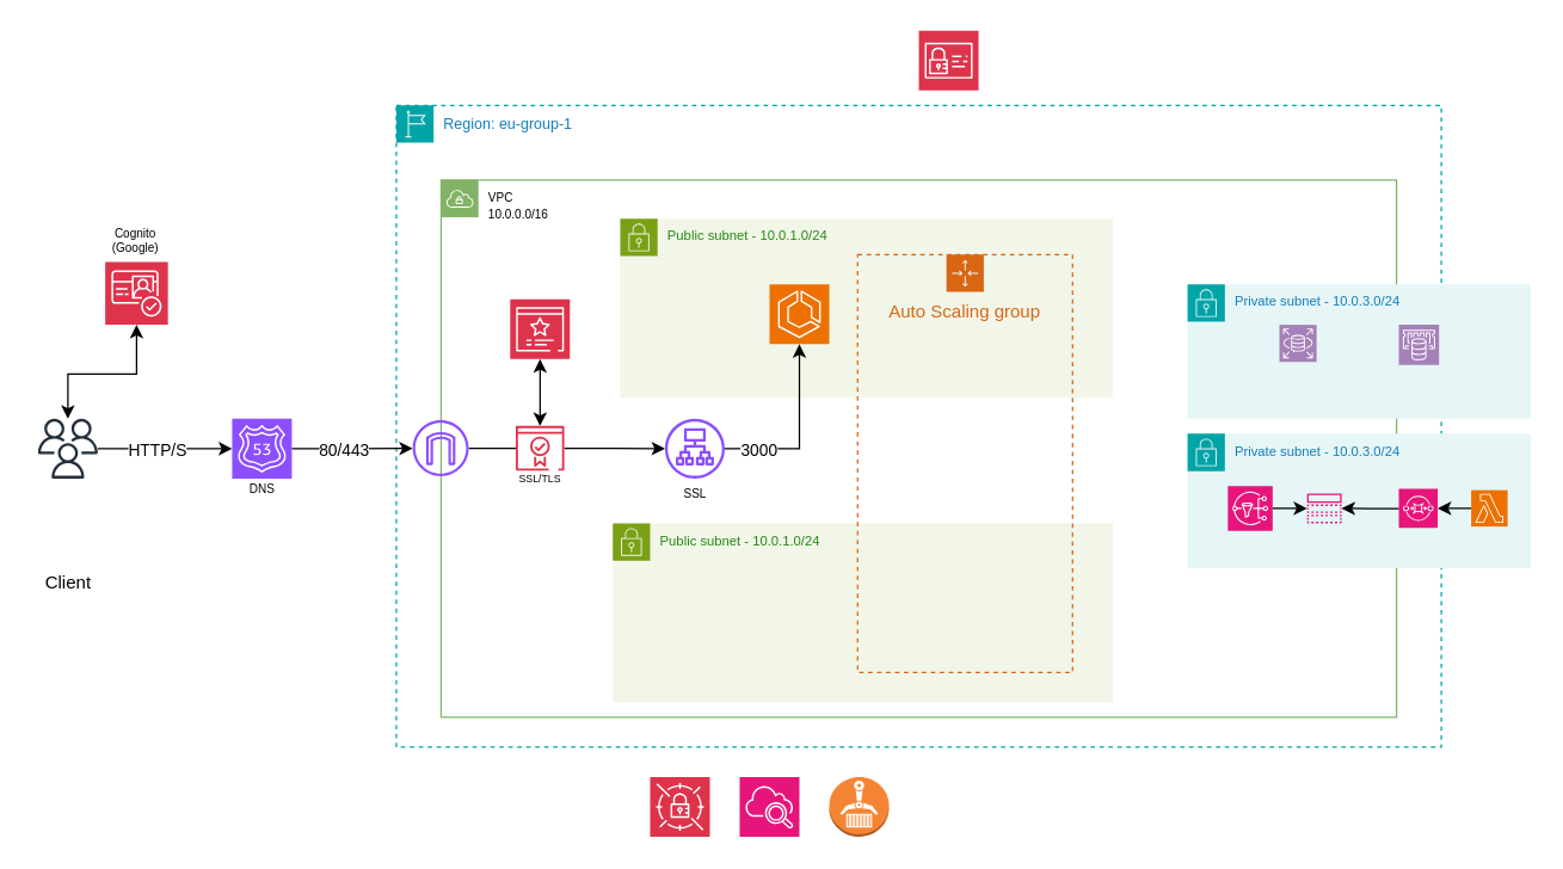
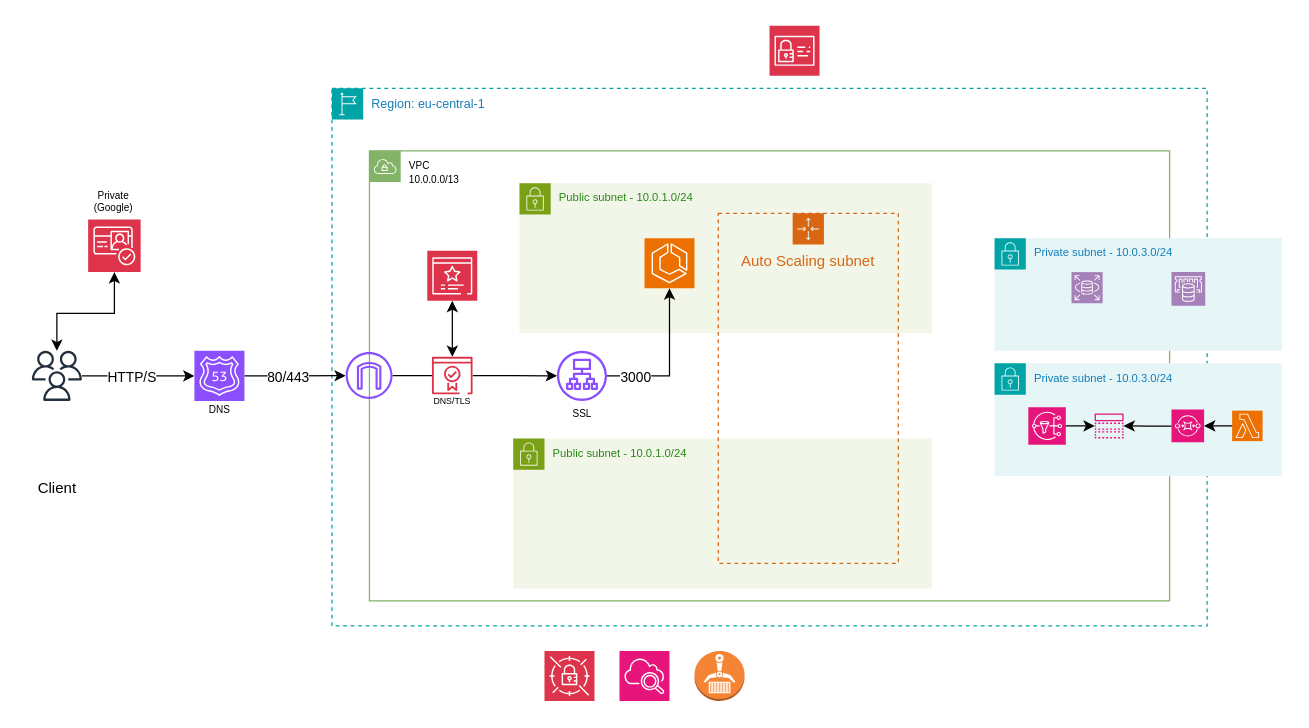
  <mxCell id="0" />
  <mxCell id="1" parent="0" />
- <mxCell id="2" value="&lt;font style=&quot;font-size: 8px;&quot;&gt;VPC&lt;/font&gt;&lt;div&gt;&lt;font style=&quot;font-size: 8px;&quot;&gt;10.0.0.0/16&lt;/font&gt;&lt;/div&gt;" style="sketch=0;outlineConnect=0;html=1;whiteSpace=wrap;fontSize=9;fontStyle=0;shape=mxgraph.aws4.group;grIcon=mxgraph.aws4.group_vpc;strokeColor=#82b366;fillColor=none;verticalAlign=top;align=left;spacingLeft=30;dashed=0;" parent="1" vertex="1"><mxGeometry x="295" y="120" width="640" height="360" as="geometry" /></mxCell>
- <mxCell id="3" value="Region: eu-group-1" style="points=[[0,0],[0.25,0],[0.5,0],[0.75,0],[1,0],[1,0.25],[1,0.5],[1,0.75],[1,1],[0.75,1],[0.5,1],[0.25,1],[0,1],[0,0.75],[0,0.5],[0,0.25]];outlineConnect=0;gradientColor=none;html=1;whiteSpace=wrap;fontSize=10;fontStyle=0;container=0;pointerEvents=0;collapsible=0;recursiveResize=0;shape=mxgraph.aws4.group;grIcon=mxgraph.aws4.group_region;strokeColor=#00A4A6;fillColor=none;verticalAlign=top;align=left;spacingLeft=30;fontColor=#147EBA;dashed=1;" parent="1" vertex="1"><mxGeometry x="265" y="70" width="700" height="430" as="geometry" /></mxCell>
+ <mxCell id="2" value="&lt;font style=&quot;font-size: 8px;&quot;&gt;VPC&lt;/font&gt;&lt;div&gt;&lt;font style=&quot;font-size: 8px;&quot;&gt;10.0.0.0/13&lt;/font&gt;&lt;/div&gt;" style="sketch=0;outlineConnect=0;html=1;whiteSpace=wrap;fontSize=9;fontStyle=0;shape=mxgraph.aws4.group;grIcon=mxgraph.aws4.group_vpc;strokeColor=#82b366;fillColor=none;verticalAlign=top;align=left;spacingLeft=30;dashed=0;" parent="1" vertex="1"><mxGeometry x="295" y="120" width="640" height="360" as="geometry" /></mxCell>
+ <mxCell id="3" value="Region: eu-central-1" style="points=[[0,0],[0.25,0],[0.5,0],[0.75,0],[1,0],[1,0.25],[1,0.5],[1,0.75],[1,1],[0.75,1],[0.5,1],[0.25,1],[0,1],[0,0.75],[0,0.5],[0,0.25]];outlineConnect=0;gradientColor=none;html=1;whiteSpace=wrap;fontSize=10;fontStyle=0;container=0;pointerEvents=0;collapsible=0;recursiveResize=0;shape=mxgraph.aws4.group;grIcon=mxgraph.aws4.group_region;strokeColor=#00A4A6;fillColor=none;verticalAlign=top;align=left;spacingLeft=30;fontColor=#147EBA;dashed=1;" parent="1" vertex="1"><mxGeometry x="265" y="70" width="700" height="430" as="geometry" /></mxCell>
  <mxCell id="4" value="Public subnet - 10.0.1.0/24" style="points=[[0,0],[0.25,0],[0.5,0],[0.75,0],[1,0],[1,0.25],[1,0.5],[1,0.75],[1,1],[0.75,1],[0.5,1],[0.25,1],[0,1],[0,0.75],[0,0.5],[0,0.25]];outlineConnect=0;gradientColor=none;html=1;fontSize=9;fontStyle=0;container=1;pointerEvents=0;collapsible=0;recursiveResize=0;shape=mxgraph.aws4.group;grIcon=mxgraph.aws4.group_security_group;grStroke=0;strokeColor=#7AA116;fillColor=#F2F6E8;verticalAlign=top;align=left;spacingLeft=30;fontColor=#248814;dashed=0;whiteSpace=wrap;" parent="1" vertex="1"><mxGeometry x="415" y="146" width="330" height="120" as="geometry" /></mxCell>
  <mxCell id="5" value="" style="sketch=0;outlineConnect=0;fontColor=#232F3E;gradientColor=none;fillColor=#232F3D;strokeColor=none;dashed=0;verticalLabelPosition=bottom;verticalAlign=top;align=center;html=1;fontSize=12;fontStyle=0;aspect=fixed;pointerEvents=1;shape=mxgraph.aws4.users;" parent="1" vertex="1"><mxGeometry x="25" y="280" width="40" height="40" as="geometry" /></mxCell>
  <mxCell id="6" style="edgeStyle=orthogonalEdgeStyle;rounded=0;orthogonalLoop=1;jettySize=auto;html=1;" parent="1" source="8" target="26" edge="1"><mxGeometry relative="1" as="geometry" /></mxCell>
  <mxCell id="7" value="80/443" style="edgeLabel;html=1;align=center;verticalAlign=middle;resizable=0;points=[];" vertex="1" connectable="0" parent="6"><mxGeometry x="-0.302" y="3" relative="1" as="geometry"><mxPoint x="6" y="3" as="offset" /></mxGeometry></mxCell>
  <mxCell id="8" value="" style="points=[[0,0,0],[0.25,0,0],[0.5,0,0],[0.75,0,0],[1,0,0],[0,1,0],[0.25,1,0],[0.5,1,0],[0.75,1,0],[1,1,0],[0,0.25,0],[0,0.5,0],[0,0.75,0],[1,0.25,0],[1,0.5,0],[1,0.75,0]];outlineConnect=0;fontColor=#232F3E;fillColor=#8C4FFF;strokeColor=#ffffff;dashed=0;verticalLabelPosition=bottom;verticalAlign=top;align=center;html=1;fontSize=12;fontStyle=0;aspect=fixed;shape=mxgraph.aws4.resourceIcon;resIcon=mxgraph.aws4.route_53;shadow=0;" parent="1" vertex="1"><mxGeometry x="155" y="280" width="40" height="40" as="geometry" /></mxCell>
  <mxCell id="9" style="edgeStyle=orthogonalEdgeStyle;rounded=0;orthogonalLoop=1;jettySize=auto;html=1;entryX=0;entryY=0.5;entryDx=0;entryDy=0;entryPerimeter=0;" parent="1" source="5" target="8" edge="1"><mxGeometry relative="1" as="geometry" /></mxCell>
  <mxCell id="10" value="HTTP/S" style="edgeLabel;html=1;align=center;verticalAlign=middle;resizable=0;points=[];" vertex="1" connectable="0" parent="9"><mxGeometry x="-0.418" y="-2" relative="1" as="geometry"><mxPoint x="13" y="-2" as="offset" /></mxGeometry></mxCell>
  <mxCell id="11" value="Client" style="text;html=1;align=center;verticalAlign=middle;resizable=0;points=[];autosize=1;strokeColor=none;fillColor=none;" vertex="1" parent="1"><mxGeometry x="20" y="375" width="50" height="30" as="geometry" /></mxCell>
  <mxCell id="12" value="Private subnet - 10.0.3.0/24" style="points=[[0,0],[0.25,0],[0.5,0],[0.75,0],[1,0],[1,0.25],[1,0.5],[1,0.75],[1,1],[0.75,1],[0.5,1],[0.25,1],[0,1],[0,0.75],[0,0.5],[0,0.25]];outlineConnect=0;gradientColor=none;html=1;whiteSpace=wrap;fontSize=9;fontStyle=0;container=1;pointerEvents=0;collapsible=0;recursiveResize=0;shape=mxgraph.aws4.group;grIcon=mxgraph.aws4.group_security_group;grStroke=0;strokeColor=#00A4A6;fillColor=#E6F6F7;verticalAlign=top;align=left;spacingLeft=30;fontColor=#147EBA;dashed=0;" parent="1" vertex="1"><mxGeometry x="795" y="190" width="230" height="90" as="geometry" /></mxCell>
  <mxCell id="13" value="" style="sketch=0;points=[[0,0,0],[0.25,0,0],[0.5,0,0],[0.75,0,0],[1,0,0],[0,1,0],[0.25,1,0],[0.5,1,0],[0.75,1,0],[1,1,0],[0,0.25,0],[0,0.5,0],[0,0.75,0],[1,0.25,0],[1,0.5,0],[1,0.75,0]];outlineConnect=0;fontColor=#232F3E;fillColor=#A680B8;strokeColor=#ffffff;dashed=0;verticalLabelPosition=bottom;verticalAlign=top;align=center;html=1;fontSize=12;fontStyle=0;aspect=fixed;shape=mxgraph.aws4.resourceIcon;resIcon=mxgraph.aws4.elasticache;" parent="12" vertex="1"><mxGeometry x="141.5" y="27" width="27" height="27" as="geometry" /></mxCell>
  <mxCell id="14" style="edgeStyle=orthogonalEdgeStyle;rounded=0;orthogonalLoop=1;jettySize=auto;html=1;" edge="1" parent="1" source="28" target="42"><mxGeometry relative="1" as="geometry" /></mxCell>
  <mxCell id="15" value="" style="sketch=0;points=[[0,0,0],[0.25,0,0],[0.5,0,0],[0.75,0,0],[1,0,0],[0,1,0],[0.25,1,0],[0.5,1,0],[0.75,1,0],[1,1,0],[0,0.25,0],[0,0.5,0],[0,0.75,0],[1,0.25,0],[1,0.5,0],[1,0.75,0]];outlineConnect=0;fontColor=#232F3E;fillColor=#ED7100;strokeColor=#ffffff;dashed=0;verticalLabelPosition=bottom;verticalAlign=top;align=center;html=1;fontSize=12;fontStyle=0;aspect=fixed;shape=mxgraph.aws4.resourceIcon;resIcon=mxgraph.aws4.ecs;" vertex="1" parent="1"><mxGeometry x="515" y="190" width="40" height="40" as="geometry" /></mxCell>
  <mxCell id="16" style="edgeStyle=orthogonalEdgeStyle;rounded=0;orthogonalLoop=1;jettySize=auto;html=1;" edge="1" parent="1" source="42" target="15"><mxGeometry relative="1" as="geometry" /></mxCell>
  <mxCell id="17" value="&lt;span&gt;3000&lt;/span&gt;" style="edgeLabel;html=1;align=center;verticalAlign=middle;resizable=0;points=[];labelBackgroundColor=default;" vertex="1" connectable="0" parent="16"><mxGeometry x="-0.25" y="1" relative="1" as="geometry"><mxPoint x="-23" y="1" as="offset" /></mxGeometry></mxCell>
  <mxCell id="18" value="" style="sketch=0;points=[[0,0,0],[0.25,0,0],[0.5,0,0],[0.75,0,0],[1,0,0],[0,1,0],[0.25,1,0],[0.5,1,0],[0.75,1,0],[1,1,0],[0,0.25,0],[0,0.5,0],[0,0.75,0],[1,0.25,0],[1,0.5,0],[1,0.75,0]];outlineConnect=0;fontColor=#232F3E;fillColor=#A680B8;strokeColor=#ffffff;dashed=0;verticalLabelPosition=bottom;verticalAlign=top;align=center;html=1;fontSize=12;fontStyle=0;aspect=fixed;shape=mxgraph.aws4.resourceIcon;resIcon=mxgraph.aws4.rds;" parent="1" vertex="1"><mxGeometry x="856.54" y="217" width="24.91" height="24.91" as="geometry" /></mxCell>
  <mxCell id="19" value="" style="sketch=0;points=[[0,0,0],[0.25,0,0],[0.5,0,0],[0.75,0,0],[1,0,0],[0,1,0],[0.25,1,0],[0.5,1,0],[0.75,1,0],[1,1,0],[0,0.25,0],[0,0.5,0],[0,0.75,0],[1,0.25,0],[1,0.5,0],[1,0.75,0]];outlineConnect=0;fontColor=#232F3E;fillColor=#DD344C;strokeColor=#ffffff;dashed=0;verticalLabelPosition=bottom;verticalAlign=top;align=center;html=1;fontSize=12;fontStyle=0;aspect=fixed;shape=mxgraph.aws4.resourceIcon;resIcon=mxgraph.aws4.cognito;" vertex="1" parent="1"><mxGeometry x="70" y="175" width="42" height="42" as="geometry" /></mxCell>
  <mxCell id="20" style="edgeStyle=orthogonalEdgeStyle;rounded=0;orthogonalLoop=1;jettySize=auto;html=1;entryX=0.5;entryY=1;entryDx=0;entryDy=0;entryPerimeter=0;startArrow=classic;startFill=1;" edge="1" parent="1" source="5" target="19"><mxGeometry relative="1" as="geometry"><Array as="points"><mxPoint x="45" y="250" /><mxPoint x="91" y="250" /></Array></mxGeometry></mxCell>
- <mxCell id="21" value="SSL/TLS" style="text;html=1;align=center;verticalAlign=middle;resizable=0;points=[];autosize=1;strokeColor=none;fillColor=none;fontSize=7;" vertex="1" parent="1"><mxGeometry x="336" y="311" width="50" height="20" as="geometry" /></mxCell>
+ <mxCell id="21" value="DNS/TLS" style="text;html=1;align=center;verticalAlign=middle;resizable=0;points=[];autosize=1;strokeColor=none;fillColor=none;fontSize=7;" vertex="1" parent="1"><mxGeometry x="336" y="311" width="50" height="20" as="geometry" /></mxCell>
  <mxCell id="22" value="" style="sketch=0;points=[[0,0,0],[0.25,0,0],[0.5,0,0],[0.75,0,0],[1,0,0],[0,1,0],[0.25,1,0],[0.5,1,0],[0.75,1,0],[1,1,0],[0,0.25,0],[0,0.5,0],[0,0.75,0],[1,0.25,0],[1,0.5,0],[1,0.75,0]];outlineConnect=0;fontColor=#232F3E;fillColor=#DD344C;strokeColor=#ffffff;dashed=0;verticalLabelPosition=bottom;verticalAlign=top;align=center;html=1;fontSize=12;fontStyle=0;aspect=fixed;shape=mxgraph.aws4.resourceIcon;resIcon=mxgraph.aws4.identity_and_access_management;" vertex="1" parent="1"><mxGeometry x="615" y="20" width="40" height="40" as="geometry" /></mxCell>
  <mxCell id="23" value="DNS" style="text;html=1;align=center;verticalAlign=middle;resizable=0;points=[];autosize=1;strokeColor=none;fillColor=none;fontSize=8;" vertex="1" parent="1"><mxGeometry x="155" y="317" width="40" height="20" as="geometry" /></mxCell>
- <mxCell id="24" value="Cognito&lt;div&gt;(Google)&lt;/div&gt;" style="text;html=1;align=center;verticalAlign=middle;resizable=0;points=[];autosize=1;strokeColor=none;fillColor=none;fontSize=8;" vertex="1" parent="1"><mxGeometry x="65" y="146" width="50" height="30" as="geometry" /></mxCell>
+ <mxCell id="24" value="Private&lt;div&gt;(Google)&lt;/div&gt;" style="text;html=1;align=center;verticalAlign=middle;resizable=0;points=[];autosize=1;strokeColor=none;fillColor=none;fontSize=8;" vertex="1" parent="1"><mxGeometry x="65" y="146" width="50" height="30" as="geometry" /></mxCell>
  <mxCell id="25" style="edgeStyle=orthogonalEdgeStyle;rounded=0;orthogonalLoop=1;jettySize=auto;html=1;endArrow=none;startFill=0;" edge="1" parent="1" source="26" target="28"><mxGeometry relative="1" as="geometry" /></mxCell>
  <mxCell id="26" value="" style="sketch=0;outlineConnect=0;fontColor=#232F3E;gradientColor=none;fillColor=#8C4FFF;strokeColor=none;dashed=0;verticalLabelPosition=bottom;verticalAlign=top;align=center;html=1;fontSize=12;fontStyle=0;aspect=fixed;pointerEvents=1;shape=mxgraph.aws4.internet_gateway;" parent="1" vertex="1"><mxGeometry x="276" y="281" width="37.5" height="37.5" as="geometry" /></mxCell>
  <mxCell id="27" value="" style="outlineConnect=0;dashed=0;verticalLabelPosition=bottom;verticalAlign=top;align=center;html=1;shape=mxgraph.aws3.ecr;fillColor=#F58534;gradientColor=none;" parent="1" vertex="1"><mxGeometry x="555" y="520" width="40" height="40" as="geometry" /></mxCell>
  <mxCell id="28" value="" style="sketch=0;outlineConnect=0;fontColor=#232F3E;gradientColor=none;fillColor=#DD344C;strokeColor=none;dashed=0;verticalLabelPosition=bottom;verticalAlign=top;align=center;html=1;fontSize=12;fontStyle=0;aspect=fixed;pointerEvents=1;shape=mxgraph.aws4.certificate_manager_2;" vertex="1" parent="1"><mxGeometry x="345" y="284.75" width="32.5" height="30" as="geometry" /></mxCell>
  <mxCell id="29" value="" style="sketch=0;points=[[0,0,0],[0.25,0,0],[0.5,0,0],[0.75,0,0],[1,0,0],[0,1,0],[0.25,1,0],[0.5,1,0],[0.75,1,0],[1,1,0],[0,0.25,0],[0,0.5,0],[0,0.75,0],[1,0.25,0],[1,0.5,0],[1,0.75,0]];outlineConnect=0;fontColor=#232F3E;fillColor=#DD344C;strokeColor=#ffffff;dashed=0;verticalLabelPosition=bottom;verticalAlign=top;align=center;html=1;fontSize=12;fontStyle=0;aspect=fixed;shape=mxgraph.aws4.resourceIcon;resIcon=mxgraph.aws4.certificate_manager_3;" vertex="1" parent="1"><mxGeometry x="341.25" y="200" width="40" height="40" as="geometry" /></mxCell>
  <mxCell id="30" style="edgeStyle=orthogonalEdgeStyle;rounded=0;orthogonalLoop=1;jettySize=auto;html=1;startArrow=classic;startFill=1;" edge="1" parent="1" source="29" target="28"><mxGeometry relative="1" as="geometry" /></mxCell>
  <mxCell id="31" value="" style="sketch=0;points=[[0,0,0],[0.25,0,0],[0.5,0,0],[0.75,0,0],[1,0,0],[0,1,0],[0.25,1,0],[0.5,1,0],[0.75,1,0],[1,1,0],[0,0.25,0],[0,0.5,0],[0,0.75,0],[1,0.25,0],[1,0.5,0],[1,0.75,0]];points=[[0,0,0],[0.25,0,0],[0.5,0,0],[0.75,0,0],[1,0,0],[0,1,0],[0.25,1,0],[0.5,1,0],[0.75,1,0],[1,1,0],[0,0.25,0],[0,0.5,0],[0,0.75,0],[1,0.25,0],[1,0.5,0],[1,0.75,0]];outlineConnect=0;fontColor=#232F3E;fillColor=#E7157B;strokeColor=#ffffff;dashed=0;verticalLabelPosition=bottom;verticalAlign=top;align=center;html=1;fontSize=12;fontStyle=0;aspect=fixed;shape=mxgraph.aws4.resourceIcon;resIcon=mxgraph.aws4.cloudwatch_2;" parent="1" vertex="1"><mxGeometry x="495" y="520" width="40" height="40" as="geometry" /></mxCell>
  <mxCell id="32" value="" style="sketch=0;points=[[0,0,0],[0.25,0,0],[0.5,0,0],[0.75,0,0],[1,0,0],[0,1,0],[0.25,1,0],[0.5,1,0],[0.75,1,0],[1,1,0],[0,0.25,0],[0,0.5,0],[0,0.75,0],[1,0.25,0],[1,0.5,0],[1,0.75,0]];outlineConnect=0;fontColor=#232F3E;fillColor=#DD344C;strokeColor=#ffffff;dashed=0;verticalLabelPosition=bottom;verticalAlign=top;align=center;html=1;fontSize=12;fontStyle=0;aspect=fixed;shape=mxgraph.aws4.resourceIcon;resIcon=mxgraph.aws4.secrets_manager;" parent="1" vertex="1"><mxGeometry x="435" y="520" width="40" height="40" as="geometry" /></mxCell>
  <mxCell id="33" value="Private subnet - 10.0.3.0/24" style="points=[[0,0],[0.25,0],[0.5,0],[0.75,0],[1,0],[1,0.25],[1,0.5],[1,0.75],[1,1],[0.75,1],[0.5,1],[0.25,1],[0,1],[0,0.75],[0,0.5],[0,0.25]];outlineConnect=0;gradientColor=none;html=1;whiteSpace=wrap;fontSize=9;fontStyle=0;container=1;pointerEvents=0;collapsible=0;recursiveResize=0;shape=mxgraph.aws4.group;grIcon=mxgraph.aws4.group_security_group;grStroke=0;strokeColor=#00A4A6;fillColor=#E6F6F7;verticalAlign=top;align=left;spacingLeft=30;fontColor=#147EBA;dashed=0;" vertex="1" parent="1"><mxGeometry x="795" y="290" width="230" height="90" as="geometry" /></mxCell>
  <mxCell id="34" value="" style="sketch=0;points=[[0,0,0],[0.25,0,0],[0.5,0,0],[0.75,0,0],[1,0,0],[0,1,0],[0.25,1,0],[0.5,1,0],[0.75,1,0],[1,1,0],[0,0.25,0],[0,0.5,0],[0,0.75,0],[1,0.25,0],[1,0.5,0],[1,0.75,0]];outlineConnect=0;fontColor=#232F3E;fillColor=#E7157B;strokeColor=#ffffff;dashed=0;verticalLabelPosition=bottom;verticalAlign=top;align=center;html=1;fontSize=12;fontStyle=0;aspect=fixed;shape=mxgraph.aws4.resourceIcon;resIcon=mxgraph.aws4.sns;" vertex="1" parent="33"><mxGeometry x="27" y="35" width="30" height="30" as="geometry" /></mxCell>
  <mxCell id="35" value="" style="sketch=0;points=[[0,0,0],[0.25,0,0],[0.5,0,0],[0.75,0,0],[1,0,0],[0,1,0],[0.25,1,0],[0.5,1,0],[0.75,1,0],[1,1,0],[0,0.25,0],[0,0.5,0],[0,0.75,0],[1,0.25,0],[1,0.5,0],[1,0.75,0]];outlineConnect=0;fontColor=#232F3E;fillColor=#E7157B;strokeColor=#ffffff;dashed=0;verticalLabelPosition=bottom;verticalAlign=top;align=center;html=1;fontSize=12;fontStyle=0;aspect=fixed;shape=mxgraph.aws4.resourceIcon;resIcon=mxgraph.aws4.sqs;" parent="33" vertex="1"><mxGeometry x="141.5" y="36.95" width="26.11" height="26.11" as="geometry" /></mxCell>
  <mxCell id="36" value="" style="sketch=0;points=[[0,0,0],[0.25,0,0],[0.5,0,0],[0.75,0,0],[1,0,0],[0,1,0],[0.25,1,0],[0.5,1,0],[0.75,1,0],[1,1,0],[0,0.25,0],[0,0.5,0],[0,0.75,0],[1,0.25,0],[1,0.5,0],[1,0.75,0]];outlineConnect=0;fontColor=#232F3E;fillColor=#ED7100;strokeColor=#ffffff;dashed=0;verticalLabelPosition=bottom;verticalAlign=top;align=center;html=1;fontSize=12;fontStyle=0;aspect=fixed;shape=mxgraph.aws4.resourceIcon;resIcon=mxgraph.aws4.lambda;" parent="33" vertex="1"><mxGeometry x="190" y="37.8" width="24.4" height="24.4" as="geometry" /></mxCell>
  <mxCell id="37" style="edgeStyle=orthogonalEdgeStyle;rounded=0;orthogonalLoop=1;jettySize=auto;html=1;entryX=1;entryY=0.5;entryDx=0;entryDy=0;entryPerimeter=0;" edge="1" parent="33" source="36" target="35"><mxGeometry relative="1" as="geometry" /></mxCell>
  <mxCell id="38" value="" style="sketch=0;outlineConnect=0;fontColor=#232F3E;gradientColor=none;fillColor=#E7157B;strokeColor=none;dashed=0;verticalLabelPosition=bottom;verticalAlign=top;align=center;html=1;fontSize=12;fontStyle=0;aspect=fixed;pointerEvents=1;shape=mxgraph.aws4.topic;" vertex="1" parent="33"><mxGeometry x="80" y="40" width="23.29" height="20" as="geometry" /></mxCell>
  <mxCell id="39" style="edgeStyle=orthogonalEdgeStyle;rounded=0;orthogonalLoop=1;jettySize=auto;html=1;" edge="1" parent="33" source="34" target="38"><mxGeometry relative="1" as="geometry" /></mxCell>
  <mxCell id="40" style="edgeStyle=orthogonalEdgeStyle;rounded=0;orthogonalLoop=1;jettySize=auto;html=1;" edge="1" parent="33" source="35" target="38"><mxGeometry relative="1" as="geometry" /></mxCell>
  <mxCell id="41" value="" style="group" vertex="1" connectable="0" parent="1"><mxGeometry x="445" y="280" width="40" height="60" as="geometry" /></mxCell>
  <mxCell id="42" value="" style="sketch=0;outlineConnect=0;fontColor=#232F3E;gradientColor=none;fillColor=#8C4FFF;strokeColor=none;dashed=0;verticalLabelPosition=bottom;verticalAlign=top;align=center;html=1;fontSize=12;fontStyle=0;aspect=fixed;pointerEvents=1;shape=mxgraph.aws4.application_load_balancer;" vertex="1" parent="41"><mxGeometry width="40" height="40" as="geometry" /></mxCell>
  <mxCell id="43" value="SSL" style="text;html=1;align=center;verticalAlign=middle;resizable=0;points=[];autosize=1;strokeColor=none;fillColor=none;fontSize=8;" vertex="1" parent="41"><mxGeometry y="40" width="40" height="20" as="geometry" /></mxCell>
  <mxCell id="44" value="Public subnet - 10.0.1.0/24" style="points=[[0,0],[0.25,0],[0.5,0],[0.75,0],[1,0],[1,0.25],[1,0.5],[1,0.75],[1,1],[0.75,1],[0.5,1],[0.25,1],[0,1],[0,0.75],[0,0.5],[0,0.25]];outlineConnect=0;gradientColor=none;html=1;fontSize=9;fontStyle=0;container=1;pointerEvents=0;collapsible=0;recursiveResize=0;shape=mxgraph.aws4.group;grIcon=mxgraph.aws4.group_security_group;grStroke=0;strokeColor=#7AA116;fillColor=#F2F6E8;verticalAlign=top;align=left;spacingLeft=30;fontColor=#248814;dashed=0;whiteSpace=wrap;" vertex="1" parent="1"><mxGeometry x="410" y="350" width="335" height="120" as="geometry" /></mxCell>
- <mxCell id="45" value="Auto Scaling group" style="points=[[0,0],[0.25,0],[0.5,0],[0.75,0],[1,0],[1,0.25],[1,0.5],[1,0.75],[1,1],[0.75,1],[0.5,1],[0.25,1],[0,1],[0,0.75],[0,0.5],[0,0.25]];outlineConnect=0;gradientColor=none;html=1;whiteSpace=wrap;fontSize=12;fontStyle=0;container=1;pointerEvents=0;collapsible=0;recursiveResize=0;shape=mxgraph.aws4.groupCenter;grIcon=mxgraph.aws4.group_auto_scaling_group;grStroke=1;strokeColor=#D86613;fillColor=none;verticalAlign=top;align=center;fontColor=#D86613;dashed=1;spacingTop=25;" vertex="1" parent="1"><mxGeometry x="574" y="170" width="144" height="280" as="geometry" /></mxCell>
+ <mxCell id="45" value="Auto Scaling subnet" style="points=[[0,0],[0.25,0],[0.5,0],[0.75,0],[1,0],[1,0.25],[1,0.5],[1,0.75],[1,1],[0.75,1],[0.5,1],[0.25,1],[0,1],[0,0.75],[0,0.5],[0,0.25]];outlineConnect=0;gradientColor=none;html=1;whiteSpace=wrap;fontSize=12;fontStyle=0;container=1;pointerEvents=0;collapsible=0;recursiveResize=0;shape=mxgraph.aws4.groupCenter;grIcon=mxgraph.aws4.group_auto_scaling_group;grStroke=1;strokeColor=#D86613;fillColor=none;verticalAlign=top;align=center;fontColor=#D86613;dashed=1;spacingTop=25;" vertex="1" parent="1"><mxGeometry x="574" y="170" width="144" height="280" as="geometry" /></mxCell>
